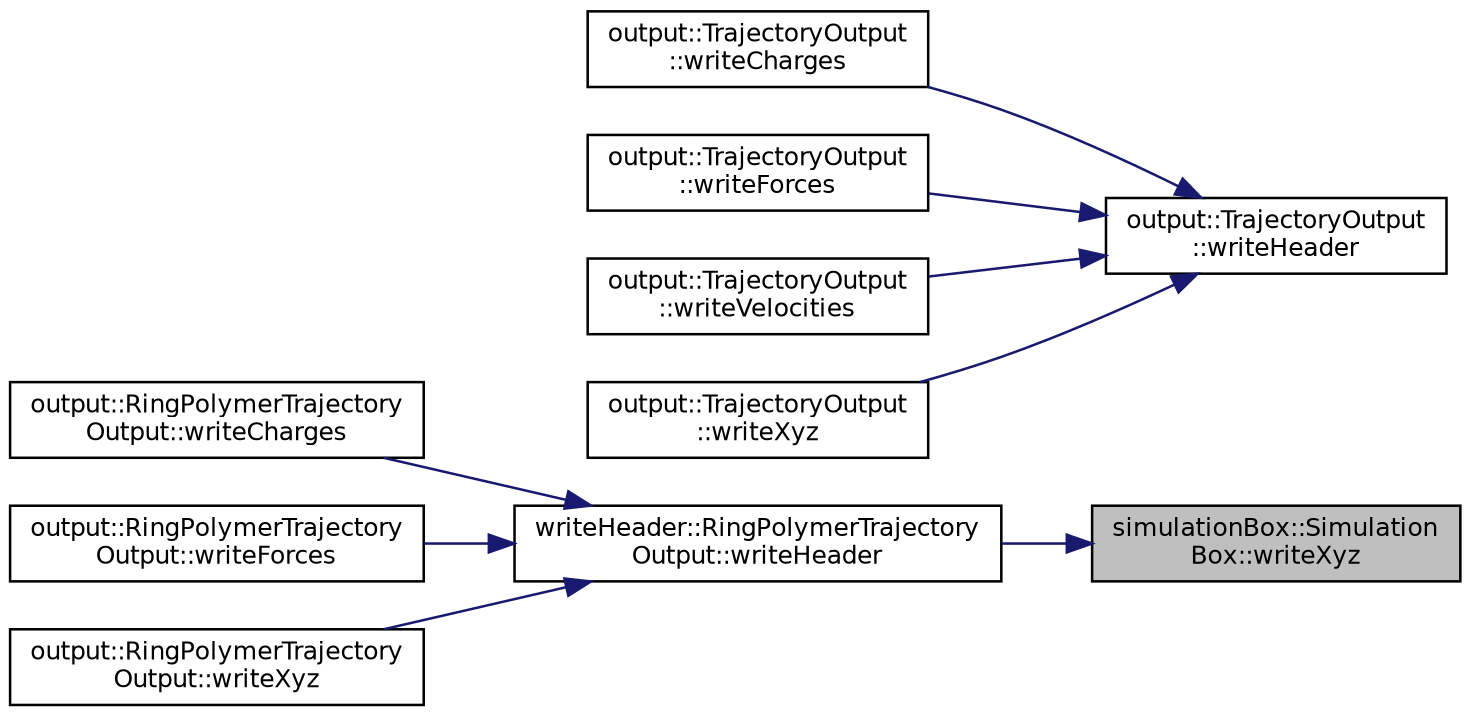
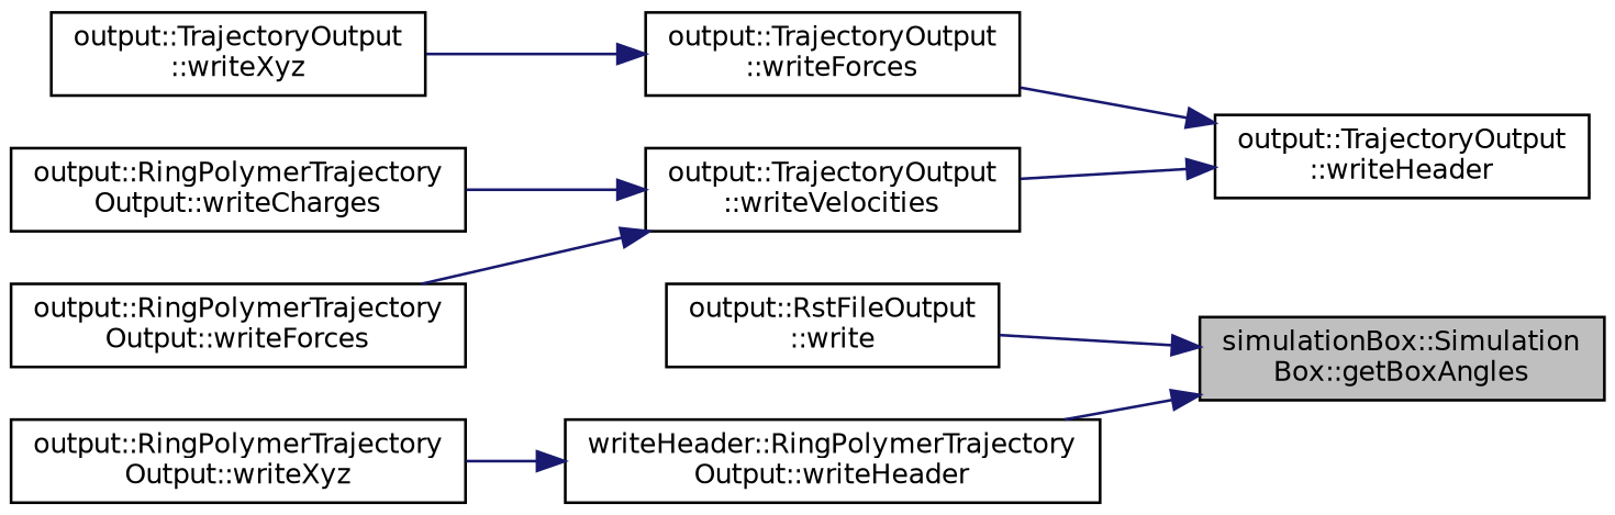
  digraph {
    rankdir=RL
    node [color=black fillcolor=white fontname=Helvetica fontsize=10 shape=record style=filled]
    edge [color=midnightblue dir=back fontname=Helvetica fontsize=10 labelfontname=Helvetica labelfontsize=10 style=solid]
-   n1 [fillcolor=grey75 fontcolor=black height=0.2 label="simulationBox::Simulation\lBox::writeXyz" width=0.4]
+   n1 [fillcolor=grey75 fontcolor=black height=0.2 label="simulationBox::Simulation\lBox::getBoxAngles" width=0.4]
+   n2 [height=0.2 label="output::RstFileOutput\l::write" width=0.4]
    n3 [height=0.2 label="writeHeader::RingPolymerTrajectory\lOutput::writeHeader" width=0.4]
    n4 [height=0.2 label="output::RingPolymerTrajectory\lOutput::writeCharges" width=0.4]
    n5 [height=0.2 label="output::RingPolymerTrajectory\lOutput::writeForces" width=0.4]
    n6 [height=0.2 label="output::RingPolymerTrajectory\lOutput::writeXyz" width=0.4]
    n7 [height=0.2 label="output::TrajectoryOutput\l::writeHeader" width=0.4]
-   n8 [height=0.2 label="output::TrajectoryOutput\l::writeCharges" width=0.4]
    n9 [height=0.2 label="output::TrajectoryOutput\l::writeForces" width=0.4]
    n10 [height=0.2 label="output::TrajectoryOutput\l::writeVelocities" width=0.4]
    n11 [height=0.2 label="output::TrajectoryOutput\l::writeXyz" width=0.4]
+   n1 -> n2
    n1 -> n3
-   n3 -> n4
-   n3 -> n5
+   n10 -> n4
+   n10 -> n5
    n3 -> n6
-   n7 -> n8
    n7 -> n9
    n7 -> n10
-   n7 -> n11
+   n9 -> n11
  }
